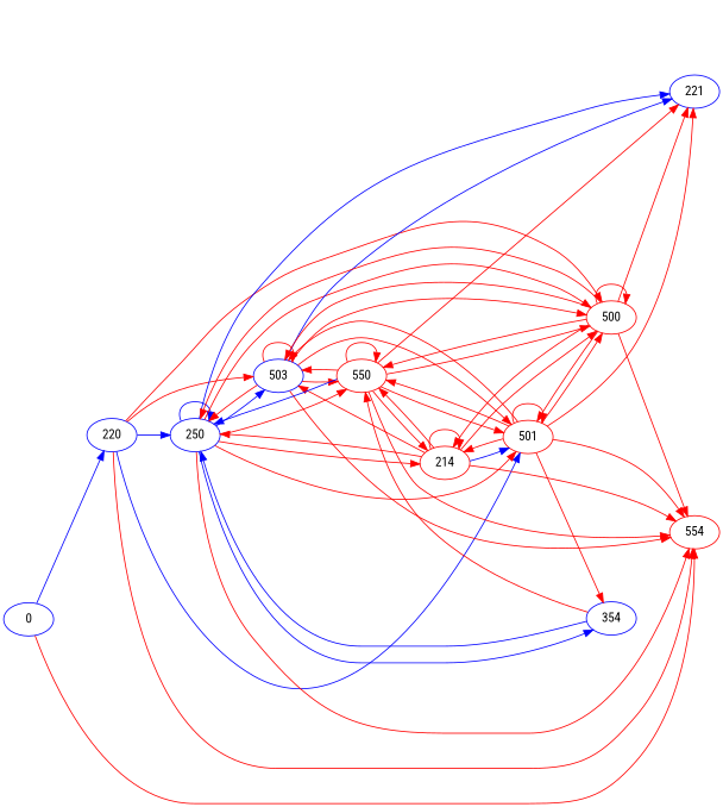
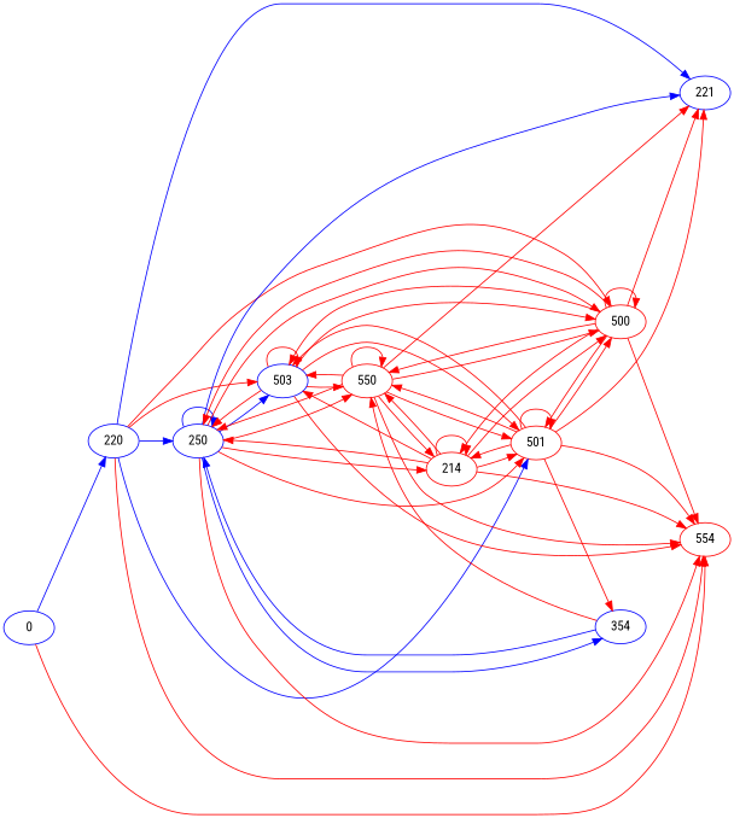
  digraph {
    fontname="Roboto Condensed"
    rankdir=LR
    node [color=blue fontname="Roboto Condensed"]
    edge [color=red fontname="Roboto Condensed"]
    0
    220
    554 [color=red]
    250
    503
    500 [color=red]
    501 [color=red]
    354
    221
    214 [color=red]
    550 [color=red]
    0 -> 220 [color=blue]
    0 -> 554
    220 -> 554
    220 -> 250 [color=blue]
    220 -> 503
    220 -> 500
    220 -> 501 [color=blue]
    250 -> 554
    250 -> 250 [color=blue]
    250 -> 503 [color=blue]
    250 -> 500
    250 -> 501
    250 -> 354 [color=blue]
    250 -> 221 [color=blue]
    250 -> 214
    250 -> 550
    503 -> 554
    503 -> 250
    503 -> 503
    503 -> 500
    503 -> 501
-   503 -> 221 [color=blue]
+   220 -> 221 [color=blue]
    503 -> 550
    500 -> 554
    500 -> 250
    500 -> 503
    500 -> 500
    500 -> 501
    500 -> 221
    500 -> 214
    500 -> 550
    501 -> 554
    501 -> 503
    501 -> 500
    501 -> 501
    501 -> 354
    501 -> 221
    501 -> 214
    501 -> 550
    354 -> 250 [color=blue]
    354 -> 550
    214 -> 554
    214 -> 250
    214 -> 503
    214 -> 500
-   214 -> 501 [color=blue]
+   214 -> 501
    214 -> 214
    214 -> 550
    550 -> 554
-   550 -> 250 [color=blue]
+   550 -> 250
    550 -> 503
    550 -> 500
    550 -> 501
    550 -> 221
    550 -> 214
    550 -> 550
  }
